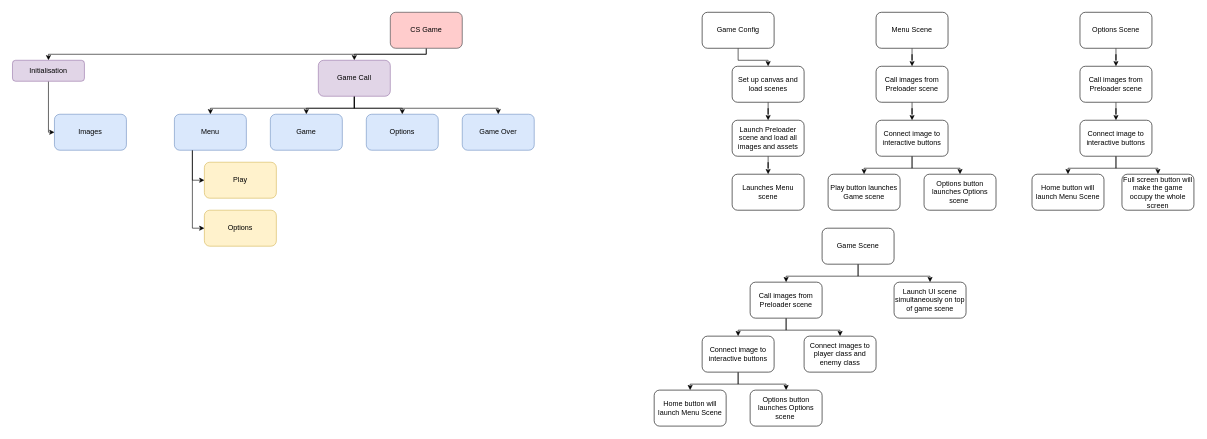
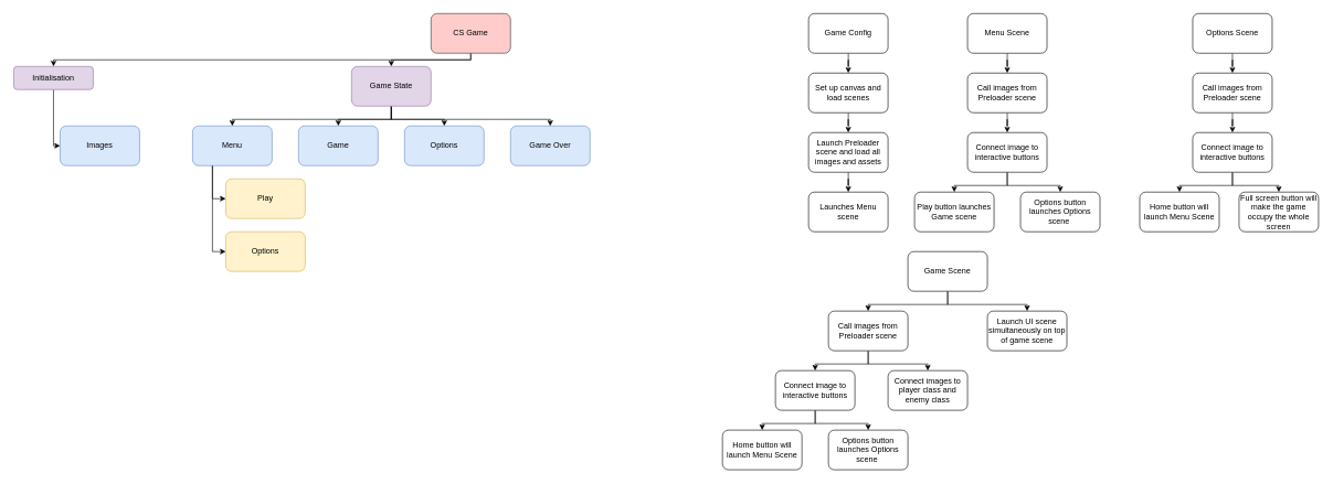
  <mxCell id="0" />
  <mxCell id="1" parent="0" />
  <mxCell id="2" value="" style="edgeStyle=orthogonalEdgeStyle;rounded=0;orthogonalLoop=1;jettySize=auto;html=1;" parent="1" source="3" target="5" edge="1"><mxGeometry relative="1" as="geometry" /></mxCell>
- <mxCell id="3" value="Game Config" style="rounded=1;whiteSpace=wrap;html=1;" parent="1" vertex="1"><mxGeometry x="1170" y="20" width="120" height="60" as="geometry" /></mxCell>
+ <mxCell id="3" value="Game Config" style="rounded=1;whiteSpace=wrap;html=1;" parent="1" vertex="1"><mxGeometry x="1220" width="120" height="60" as="geometry" y="20" /></mxCell>
  <mxCell id="4" value="" style="edgeStyle=orthogonalEdgeStyle;rounded=0;orthogonalLoop=1;jettySize=auto;html=1;" parent="1" source="5" target="7" edge="1"><mxGeometry relative="1" as="geometry" /></mxCell>
  <mxCell id="5" value="Set up canvas and load scenes" style="rounded=1;whiteSpace=wrap;html=1;" parent="1" vertex="1"><mxGeometry x="1220" y="110" width="120" height="60" as="geometry" /></mxCell>
  <mxCell id="6" value="" style="edgeStyle=orthogonalEdgeStyle;rounded=0;orthogonalLoop=1;jettySize=auto;html=1;" parent="1" source="7" target="8" edge="1"><mxGeometry relative="1" as="geometry" /></mxCell>
  <mxCell id="7" value="Launch Preloader scene and load all images and assets" style="rounded=1;whiteSpace=wrap;html=1;" parent="1" vertex="1"><mxGeometry x="1220" y="200" width="120" height="60" as="geometry" /></mxCell>
  <mxCell id="8" value="Launches Menu scene" style="rounded=1;whiteSpace=wrap;html=1;" parent="1" vertex="1"><mxGeometry x="1220" y="290" width="120" height="60" as="geometry" /></mxCell>
  <mxCell id="9" value="" style="edgeStyle=orthogonalEdgeStyle;rounded=0;orthogonalLoop=1;jettySize=auto;html=1;" parent="1" source="10" target="12" edge="1"><mxGeometry relative="1" as="geometry" /></mxCell>
  <mxCell id="10" value="Menu Scene" style="rounded=1;whiteSpace=wrap;html=1;" parent="1" vertex="1"><mxGeometry x="1460" width="120" height="60" as="geometry" y="20" /></mxCell>
  <mxCell id="11" value="" style="edgeStyle=orthogonalEdgeStyle;rounded=0;orthogonalLoop=1;jettySize=auto;html=1;" parent="1" source="12" target="15" edge="1"><mxGeometry relative="1" as="geometry" /></mxCell>
  <mxCell id="12" value="Call images from Preloader scene" style="rounded=1;whiteSpace=wrap;html=1;" parent="1" vertex="1"><mxGeometry x="1460" y="110" width="120" height="60" as="geometry" /></mxCell>
  <mxCell id="13" value="" style="edgeStyle=orthogonalEdgeStyle;rounded=0;orthogonalLoop=1;jettySize=auto;html=1;" parent="1" source="15" target="17" edge="1"><mxGeometry relative="1" as="geometry" /></mxCell>
  <mxCell id="14" value="" style="edgeStyle=orthogonalEdgeStyle;rounded=0;orthogonalLoop=1;jettySize=auto;html=1;" parent="1" source="15" target="16" edge="1"><mxGeometry relative="1" as="geometry" /></mxCell>
  <mxCell id="15" value="Connect image to interactive&amp;nbsp;buttons" style="rounded=1;whiteSpace=wrap;html=1;" parent="1" vertex="1"><mxGeometry x="1460" y="200" width="120" height="60" as="geometry" /></mxCell>
  <mxCell id="16" value="Options button launches Options scene&amp;nbsp;" style="rounded=1;whiteSpace=wrap;html=1;" parent="1" vertex="1"><mxGeometry x="1540" y="290" width="120" height="60" as="geometry" /></mxCell>
  <mxCell id="17" value="Play button launches Game scene" style="rounded=1;whiteSpace=wrap;html=1;" parent="1" vertex="1"><mxGeometry x="1380" y="290" width="120" height="60" as="geometry" /></mxCell>
  <mxCell id="18" value="" style="edgeStyle=orthogonalEdgeStyle;rounded=0;orthogonalLoop=1;jettySize=auto;html=1;" parent="1" source="19" target="21" edge="1"><mxGeometry relative="1" as="geometry" /></mxCell>
  <mxCell id="19" value="Options Scene" style="rounded=1;whiteSpace=wrap;html=1;" parent="1" vertex="1"><mxGeometry x="1800" width="120" height="60" as="geometry" y="20" /></mxCell>
  <mxCell id="20" value="" style="edgeStyle=orthogonalEdgeStyle;rounded=0;orthogonalLoop=1;jettySize=auto;html=1;" parent="1" source="21" target="24" edge="1"><mxGeometry relative="1" as="geometry" /></mxCell>
  <mxCell id="21" value="Call images from Preloader scene" style="rounded=1;whiteSpace=wrap;html=1;" parent="1" vertex="1"><mxGeometry x="1800" y="110" width="120" height="60" as="geometry" /></mxCell>
  <mxCell id="22" value="" style="edgeStyle=orthogonalEdgeStyle;rounded=0;orthogonalLoop=1;jettySize=auto;html=1;" parent="1" source="24" target="26" edge="1"><mxGeometry relative="1" as="geometry" /></mxCell>
  <mxCell id="23" value="" style="edgeStyle=orthogonalEdgeStyle;rounded=0;orthogonalLoop=1;jettySize=auto;html=1;" parent="1" source="24" target="25" edge="1"><mxGeometry relative="1" as="geometry" /></mxCell>
  <mxCell id="24" value="Connect image to interactive&amp;nbsp;buttons" style="rounded=1;whiteSpace=wrap;html=1;" parent="1" vertex="1"><mxGeometry x="1800" y="200" width="120" height="60" as="geometry" /></mxCell>
  <mxCell id="25" value="Home button will launch Menu Scene" style="rounded=1;whiteSpace=wrap;html=1;" parent="1" vertex="1"><mxGeometry x="1720" y="290" width="120" height="60" as="geometry" /></mxCell>
  <mxCell id="26" value="Full screen button will make the game occupy the whole screen" style="rounded=1;whiteSpace=wrap;html=1;" parent="1" vertex="1"><mxGeometry x="1870" y="290" width="120" height="60" as="geometry" /></mxCell>
  <mxCell id="27" value="" style="edgeStyle=orthogonalEdgeStyle;rounded=0;orthogonalLoop=1;jettySize=auto;html=1;" parent="1" source="29" target="33" edge="1"><mxGeometry relative="1" as="geometry"><Array as="points"><mxPoint x="1430" y="460" /><mxPoint x="1310" y="460" /></Array></mxGeometry></mxCell>
  <mxCell id="28" value="" style="edgeStyle=orthogonalEdgeStyle;rounded=0;orthogonalLoop=1;jettySize=auto;html=1;" parent="1" source="29" target="30" edge="1"><mxGeometry relative="1" as="geometry"><Array as="points"><mxPoint x="1430" y="460" /><mxPoint x="1550" y="460" /></Array></mxGeometry></mxCell>
  <mxCell id="29" value="Game Scene" style="rounded=1;whiteSpace=wrap;html=1;" parent="1" vertex="1"><mxGeometry x="1370" y="380" width="120" height="60" as="geometry" /></mxCell>
  <mxCell id="30" value="Launch UI scene simultaneously on top of game scene" style="rounded=1;whiteSpace=wrap;html=1;" parent="1" vertex="1"><mxGeometry x="1490" y="470" width="120" height="60" as="geometry" /></mxCell>
  <mxCell id="31" value="" style="edgeStyle=orthogonalEdgeStyle;rounded=0;orthogonalLoop=1;jettySize=auto;html=1;entryX=0.5;entryY=0;entryDx=0;entryDy=0;" parent="1" source="33" target="37" edge="1"><mxGeometry relative="1" as="geometry"><Array as="points"><mxPoint x="1310" y="550" /><mxPoint x="1230" y="550" /></Array></mxGeometry></mxCell>
  <mxCell id="32" value="" style="edgeStyle=orthogonalEdgeStyle;rounded=0;orthogonalLoop=1;jettySize=auto;html=1;entryX=0.5;entryY=0;entryDx=0;entryDy=0;entryPerimeter=0;" parent="1" target="34" edge="1"><mxGeometry relative="1" as="geometry"><mxPoint x="1310" y="530" as="sourcePoint" /><Array as="points"><mxPoint x="1310" y="550" /><mxPoint x="1400" y="550" /></Array></mxGeometry></mxCell>
  <mxCell id="33" value="Call images from Preloader scene" style="rounded=1;whiteSpace=wrap;html=1;" parent="1" vertex="1"><mxGeometry x="1250" y="470" width="120" height="60" as="geometry" /></mxCell>
  <mxCell id="34" value="Connect images to player class and enemy class" style="rounded=1;whiteSpace=wrap;html=1;" parent="1" vertex="1"><mxGeometry x="1340" y="560" width="120" height="60" as="geometry" /></mxCell>
  <mxCell id="35" style="edgeStyle=orthogonalEdgeStyle;rounded=0;orthogonalLoop=1;jettySize=auto;html=1;exitX=0.5;exitY=1;exitDx=0;exitDy=0;entryX=0.5;entryY=0;entryDx=0;entryDy=0;" parent="1" source="37" target="38" edge="1"><mxGeometry relative="1" as="geometry"><Array as="points"><mxPoint x="1230" y="640" /><mxPoint x="1150" y="640" /></Array></mxGeometry></mxCell>
  <mxCell id="36" style="edgeStyle=orthogonalEdgeStyle;rounded=0;orthogonalLoop=1;jettySize=auto;html=1;entryX=0.5;entryY=0;entryDx=0;entryDy=0;" parent="1" source="37" target="39" edge="1"><mxGeometry relative="1" as="geometry"><Array as="points"><mxPoint x="1230" y="640" /><mxPoint x="1310" y="640" /></Array></mxGeometry></mxCell>
  <mxCell id="37" value="Connect image to interactive&amp;nbsp;buttons" style="rounded=1;whiteSpace=wrap;html=1;" parent="1" vertex="1"><mxGeometry x="1170" y="560" width="120" height="60" as="geometry" /></mxCell>
  <mxCell id="38" value="Home button will launch Menu Scene" style="rounded=1;whiteSpace=wrap;html=1;" parent="1" vertex="1"><mxGeometry x="1090" y="650" width="120" height="60" as="geometry" /></mxCell>
  <mxCell id="39" value="Options button launches Options scene&amp;nbsp;" style="rounded=1;whiteSpace=wrap;html=1;" parent="1" vertex="1"><mxGeometry x="1250" y="650" width="120" height="60" as="geometry" /></mxCell>
  <mxCell id="40" style="edgeStyle=orthogonalEdgeStyle;rounded=0;orthogonalLoop=1;jettySize=auto;html=1;exitX=0.5;exitY=1;exitDx=0;exitDy=0;entryX=0.5;entryY=0;entryDx=0;entryDy=0;" edge="1" parent="1" source="42" target="55"><mxGeometry relative="1" as="geometry"><Array as="points"><mxPoint x="710" y="90" /><mxPoint x="590" y="90" /></Array></mxGeometry></mxCell>
  <mxCell id="41" style="edgeStyle=orthogonalEdgeStyle;rounded=0;orthogonalLoop=1;jettySize=auto;html=1;exitX=0.5;exitY=1;exitDx=0;exitDy=0;entryX=0.5;entryY=0;entryDx=0;entryDy=0;" edge="1" parent="1" source="42" target="57"><mxGeometry relative="1" as="geometry"><Array as="points"><mxPoint x="710" y="90" /><mxPoint x="80" y="90" /></Array></mxGeometry></mxCell>
  <mxCell id="42" value="CS Game" style="rounded=1;whiteSpace=wrap;html=1;fillColor=#ffcccc;strokeColor=#36393d;" vertex="1" parent="1"><mxGeometry x="650" width="120" height="60" as="geometry" y="20" /></mxCell>
  <mxCell id="43" value="Game" style="rounded=1;whiteSpace=wrap;html=1;fillColor=#dae8fc;strokeColor=#6c8ebf;" vertex="1" parent="1"><mxGeometry x="450" y="190" width="120" height="60" as="geometry" /></mxCell>
  <mxCell id="44" value="Options" style="rounded=1;whiteSpace=wrap;html=1;fillColor=#dae8fc;strokeColor=#6c8ebf;" vertex="1" parent="1"><mxGeometry x="610" y="190" width="120" height="60" as="geometry" /></mxCell>
  <mxCell id="45" value="" style="edgeStyle=orthogonalEdgeStyle;rounded=0;orthogonalLoop=1;jettySize=auto;html=1;exitX=0.25;exitY=1;exitDx=0;exitDy=0;entryX=0;entryY=0.5;entryDx=0;entryDy=0;" edge="1" parent="1" source="46" target="48"><mxGeometry relative="1" as="geometry" /></mxCell>
  <mxCell id="46" value="Menu" style="rounded=1;whiteSpace=wrap;html=1;fillColor=#dae8fc;strokeColor=#6c8ebf;" vertex="1" parent="1"><mxGeometry x="290" y="190" width="120" height="60" as="geometry" /></mxCell>
  <mxCell id="47" value="" style="edgeStyle=orthogonalEdgeStyle;rounded=0;orthogonalLoop=1;jettySize=auto;html=1;exitX=0.25;exitY=1;exitDx=0;exitDy=0;" edge="1" parent="1" source="46" target="49"><mxGeometry relative="1" as="geometry"><Array as="points"><mxPoint x="320" y="380" /></Array></mxGeometry></mxCell>
  <mxCell id="48" value="Play" style="rounded=1;whiteSpace=wrap;html=1;fillColor=#fff2cc;strokeColor=#d6b656;" vertex="1" parent="1"><mxGeometry x="340" y="270" width="120" height="60" as="geometry" /></mxCell>
  <mxCell id="49" value="Options" style="rounded=1;whiteSpace=wrap;html=1;fillColor=#fff2cc;strokeColor=#d6b656;" vertex="1" parent="1"><mxGeometry x="340" y="350" width="120" height="60" as="geometry" /></mxCell>
  <mxCell id="50" value="Game Over" style="rounded=1;whiteSpace=wrap;html=1;fillColor=#dae8fc;strokeColor=#6c8ebf;" vertex="1" parent="1"><mxGeometry x="770" y="190" width="120" height="60" as="geometry" /></mxCell>
  <mxCell id="51" style="edgeStyle=orthogonalEdgeStyle;rounded=0;orthogonalLoop=1;jettySize=auto;html=1;exitX=0.5;exitY=1;exitDx=0;exitDy=0;entryX=0.5;entryY=0;entryDx=0;entryDy=0;" edge="1" parent="1" source="55" target="43"><mxGeometry relative="1" as="geometry" /></mxCell>
  <mxCell id="52" style="edgeStyle=orthogonalEdgeStyle;rounded=0;orthogonalLoop=1;jettySize=auto;html=1;exitX=0.5;exitY=1;exitDx=0;exitDy=0;entryX=0.5;entryY=0;entryDx=0;entryDy=0;" edge="1" parent="1" source="55" target="46"><mxGeometry relative="1" as="geometry"><Array as="points"><mxPoint x="590" y="180" /><mxPoint x="350" y="180" /></Array></mxGeometry></mxCell>
  <mxCell id="53" style="edgeStyle=orthogonalEdgeStyle;rounded=0;orthogonalLoop=1;jettySize=auto;html=1;exitX=0.5;exitY=1;exitDx=0;exitDy=0;entryX=0.5;entryY=0;entryDx=0;entryDy=0;" edge="1" parent="1" source="55" target="44"><mxGeometry relative="1" as="geometry" /></mxCell>
  <mxCell id="54" style="edgeStyle=orthogonalEdgeStyle;rounded=0;orthogonalLoop=1;jettySize=auto;html=1;exitX=0.5;exitY=1;exitDx=0;exitDy=0;entryX=0.5;entryY=0;entryDx=0;entryDy=0;" edge="1" parent="1" source="55" target="50"><mxGeometry relative="1" as="geometry"><Array as="points"><mxPoint x="590" y="180" /><mxPoint x="830" y="180" /></Array></mxGeometry></mxCell>
- <mxCell id="55" value="Game Call" style="rounded=1;whiteSpace=wrap;html=1;fillColor=#e1d5e7;strokeColor=#9673a6;" vertex="1" parent="1"><mxGeometry x="530" y="100" width="120" height="60" as="geometry" /></mxCell>
+ <mxCell id="55" value="Game State" style="rounded=1;whiteSpace=wrap;html=1;fillColor=#e1d5e7;strokeColor=#9673a6;" vertex="1" parent="1"><mxGeometry x="530" y="100" width="120" height="60" as="geometry" /></mxCell>
  <mxCell id="56" style="edgeStyle=orthogonalEdgeStyle;rounded=0;orthogonalLoop=1;jettySize=auto;html=1;exitX=0.5;exitY=1;exitDx=0;exitDy=0;entryX=0;entryY=0.5;entryDx=0;entryDy=0;" edge="1" parent="1" source="57" target="58"><mxGeometry relative="1" as="geometry"><Array as="points"><mxPoint x="80" y="220" /></Array></mxGeometry></mxCell>
  <mxCell id="57" value="Initialisation" style="rounded=1;whiteSpace=wrap;html=1;fillColor=#e1d5e7;strokeColor=#9673a6;" vertex="1" parent="1"><mxGeometry x="20" y="100" width="120" height="35" as="geometry" /></mxCell>
  <mxCell id="58" value="Images" style="rounded=1;whiteSpace=wrap;html=1;fillColor=#dae8fc;strokeColor=#6c8ebf;" vertex="1" parent="1"><mxGeometry x="90" y="190" width="120" height="60" as="geometry" /></mxCell>
